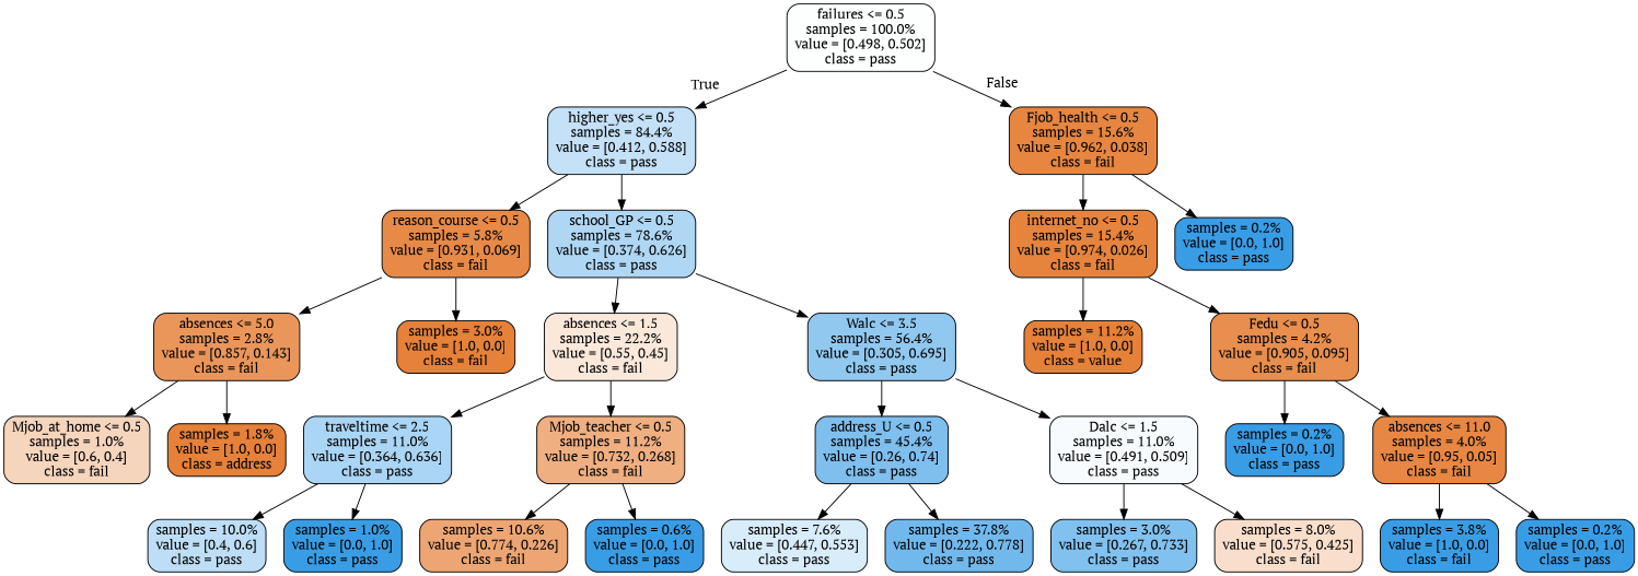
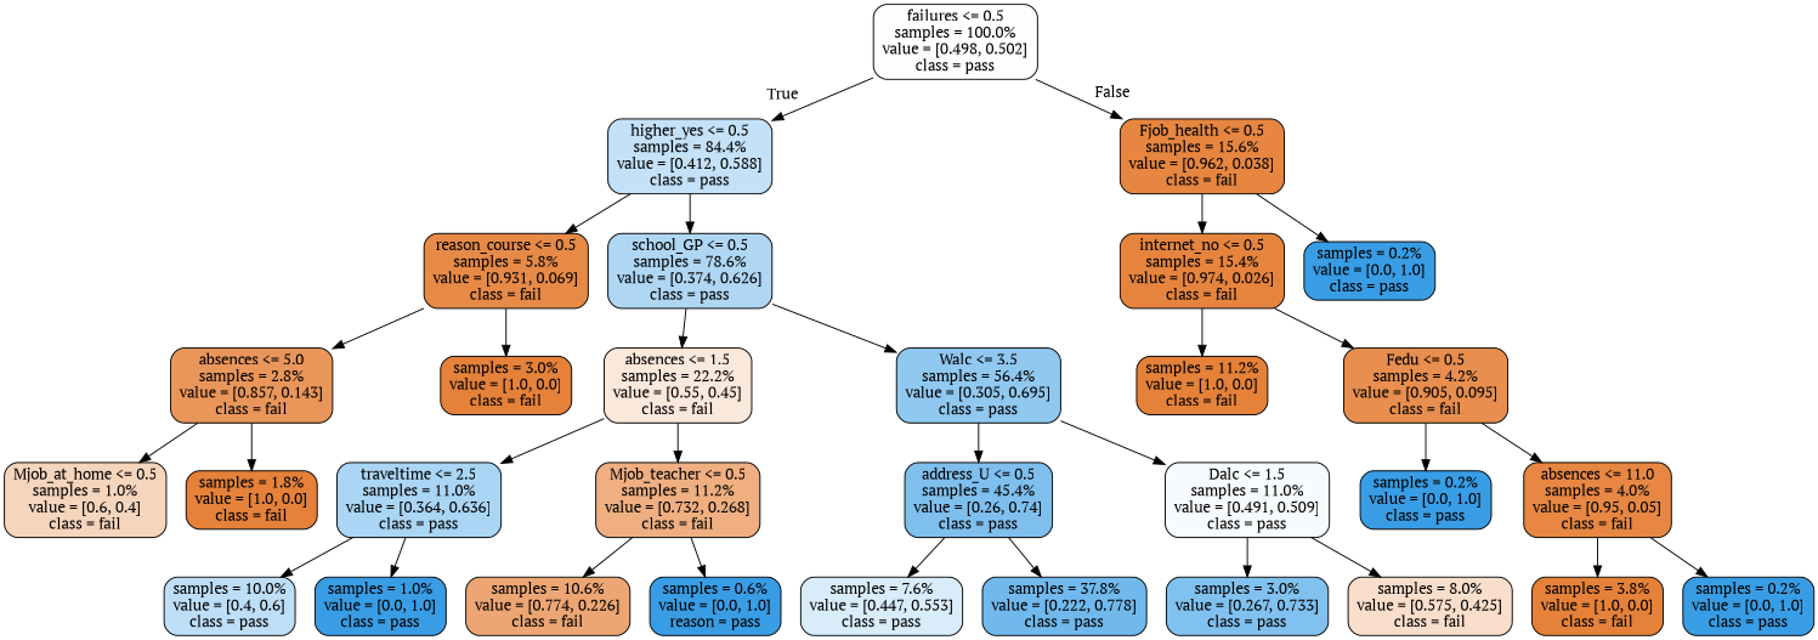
  digraph {
    fontname="PT Serif"
    node [color=black fillcolor="#399de5ff" fontname="PT Serif" shape=box style="filled, rounded"]
    edge [fontname="PT Serif"]
    n1 [fillcolor="#399de502" label="failures <= 0.5\nsamples = 100.0%\nvalue = [0.498, 0.502]\nclass = pass"]
    n2 [fillcolor="#399de54c" label="higher_yes <= 0.5\nsamples = 84.4%\nvalue = [0.412, 0.588]\nclass = pass"]
    n3 [fillcolor="#e58139f5" label="Fjob_health <= 0.5\nsamples = 15.6%\nvalue = [0.962, 0.038]\nclass = fail"]
    n4 [fillcolor="#e58139ec" label="reason_course <= 0.5\nsamples = 5.8%\nvalue = [0.931, 0.069]\nclass = fail"]
    n5 [fillcolor="#399de567" label="school_GP <= 0.5\nsamples = 78.6%\nvalue = [0.374, 0.626]\nclass = pass"]
    n6 [fillcolor="#e58139f8" label="internet_no <= 0.5\nsamples = 15.4%\nvalue = [0.974, 0.026]\nclass = fail"]
    n7 [label="samples = 0.2%\nvalue = [0.0, 1.0]\nclass = pass"]
    n8 [fillcolor="#e58139d4" label="absences <= 5.0\nsamples = 2.8%\nvalue = [0.857, 0.143]\nclass = fail"]
    n9 [fillcolor="#e58139ff" label="samples = 3.0%\nvalue = [1.0, 0.0]\nclass = fail"]
    n10 [fillcolor="#e581392e" label="absences <= 1.5\nsamples = 22.2%\nvalue = [0.55, 0.45]\nclass = fail"]
    n11 [fillcolor="#399de58f" label="Walc <= 3.5\nsamples = 56.4%\nvalue = [0.305, 0.695]\nclass = pass"]
    n12 [fillcolor="#e5813955" label="Mjob_at_home <= 0.5\nsamples = 1.0%\nvalue = [0.6, 0.4]\nclass = fail"]
-   n13 [fillcolor="#e58139ff" label="samples = 1.8%\nvalue = [1.0, 0.0]\nclass = address"]
+   n13 [fillcolor="#e58139ff" label="samples = 1.8%\nvalue = [1.0, 0.0]\nclass = fail"]
    n14 [fillcolor="#399de56d" label="traveltime <= 2.5\nsamples = 11.0%\nvalue = [0.364, 0.636]\nclass = pass"]
    n15 [fillcolor="#e58139a2" label="Mjob_teacher <= 0.5\nsamples = 11.2%\nvalue = [0.732, 0.268]\nclass = fail"]
    n16 [fillcolor="#399de5a5" label="address_U <= 0.5\nsamples = 45.4%\nvalue = [0.26, 0.74]\nclass = pass"]
    n17 [fillcolor="#399de509" label="Dalc <= 1.5\nsamples = 11.0%\nvalue = [0.491, 0.509]\nclass = pass"]
    n18 [fillcolor="#399de555" label="samples = 10.0%\nvalue = [0.4, 0.6]\nclass = pass"]
    n19 [label="samples = 1.0%\nvalue = [0.0, 1.0]\nclass = pass"]
    n20 [fillcolor="#e58139b4" label="samples = 10.6%\nvalue = [0.774, 0.226]\nclass = fail"]
-   n21 [label="samples = 0.6%\nvalue = [0.0, 1.0]\nclass = pass"]
+   n21 [label="samples = 0.6%\nvalue = [0.0, 1.0]\nreason = pass"]
    n22 [fillcolor="#399de531" label="samples = 7.6%\nvalue = [0.447, 0.553]\nclass = pass"]
    n23 [fillcolor="#399de5b6" label="samples = 37.8%\nvalue = [0.222, 0.778]\nclass = pass"]
    n24 [fillcolor="#399de5a2" label="samples = 3.0%\nvalue = [0.267, 0.733]\nclass = pass"]
    n25 [fillcolor="#e5813943" label="samples = 8.0%\nvalue = [0.575, 0.425]\nclass = fail"]
-   n26 [fillcolor="#e58139ff" label="samples = 11.2%\nvalue = [1.0, 0.0]\nclass = value"]
+   n26 [fillcolor="#e58139ff" label="samples = 11.2%\nvalue = [1.0, 0.0]\nclass = fail"]
    n27 [fillcolor="#e58139e4" label="Fedu <= 0.5\nsamples = 4.2%\nvalue = [0.905, 0.095]\nclass = fail"]
    n28 [label="samples = 0.2%\nvalue = [0.0, 1.0]\nclass = pass"]
    n29 [fillcolor="#e58139f2" label="absences <= 11.0\nsamples = 4.0%\nvalue = [0.95, 0.05]\nclass = fail"]
-   n30 [label="samples = 3.8%\nvalue = [1.0, 0.0]\nclass = fail"]
+   n30 [fillcolor="#e58139ff" label="samples = 3.8%\nvalue = [1.0, 0.0]\nclass = fail"]
    n31 [label="samples = 0.2%\nvalue = [0.0, 1.0]\nclass = pass"]
    n1 -> n2 [headlabel=True labelangle=45 labeldistance=2.5]
    n1 -> n3 [headlabel=False labelangle=-45 labeldistance=2.5]
    n2 -> n4
    n2 -> n5
    n3 -> n6
    n3 -> n7
    n4 -> n8
    n4 -> n9
    n5 -> n10
    n5 -> n11
    n6 -> n26
    n6 -> n27
    n8 -> n12
    n8 -> n13
    n10 -> n14
    n10 -> n15
    n11 -> n16
    n11 -> n17
    n14 -> n18
    n14 -> n19
    n15 -> n20
    n15 -> n21
    n16 -> n22
    n16 -> n23
    n17 -> n24
    n17 -> n25
    n27 -> n28
    n27 -> n29
    n29 -> n30
    n29 -> n31
  }
